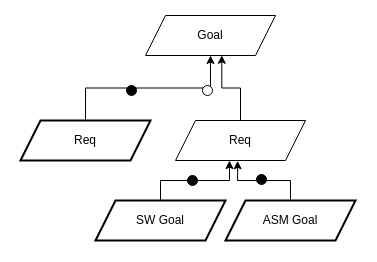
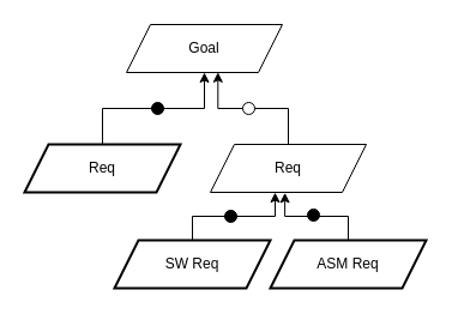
  <mxCell id="0" />
  <mxCell id="1" parent="0" />
- <mxCell id="2" value="Goal" style="shape=parallelogram;perimeter=parallelogramPerimeter;whiteSpace=wrap;html=1;fixedSize=1;strokeWidth=1;" vertex="1" parent="1"><mxGeometry x="145" y="15" width="130" height="40" as="geometry" /></mxCell>
+ <mxCell id="2" value="Goal" style="shape=parallelogram;perimeter=parallelogramPerimeter;whiteSpace=wrap;html=1;fixedSize=1;strokeWidth=1;" vertex="1" parent="1"><mxGeometry x="105" y="20" width="130" height="40" as="geometry" /></mxCell>
  <mxCell id="3" style="edgeStyle=orthogonalEdgeStyle;rounded=0;orthogonalLoop=1;jettySize=auto;html=1;entryX=0.5;entryY=1;entryDx=0;entryDy=0;" edge="1" parent="1" source="4" target="2"><mxGeometry relative="1" as="geometry" /></mxCell>
  <mxCell id="4" value="Req" style="shape=parallelogram;perimeter=parallelogramPerimeter;whiteSpace=wrap;html=1;fixedSize=1;strokeWidth=2;" vertex="1" parent="1"><mxGeometry x="20" y="120" width="130" height="40" as="geometry" /></mxCell>
  <mxCell id="5" value="" style="ellipse;whiteSpace=wrap;html=1;aspect=fixed;strokeColor=#000000;fillColor=#000000;" vertex="1" parent="1"><mxGeometry x="126" y="85" width="10" height="10" as="geometry" /></mxCell>
  <mxCell id="6" value="Req" style="shape=parallelogram;perimeter=parallelogramPerimeter;whiteSpace=wrap;html=1;fixedSize=1;strokeWidth=1;" vertex="1" parent="1"><mxGeometry x="175" y="120" width="130" height="40" as="geometry" /></mxCell>
  <mxCell id="7" style="edgeStyle=orthogonalEdgeStyle;rounded=0;orthogonalLoop=1;jettySize=auto;html=1;entryX=0.587;entryY=0.995;entryDx=0;entryDy=0;entryPerimeter=0;" edge="1" parent="1" source="6" target="2"><mxGeometry relative="1" as="geometry" /></mxCell>
- <mxCell id="8" value="ASM Goal" style="shape=parallelogram;perimeter=parallelogramPerimeter;whiteSpace=wrap;html=1;fixedSize=1;strokeWidth=2;" vertex="1" parent="1"><mxGeometry x="225" y="200" width="130" height="40" as="geometry" /></mxCell>
- <mxCell id="9" value="SW Goal" style="shape=parallelogram;perimeter=parallelogramPerimeter;whiteSpace=wrap;html=1;fixedSize=1;strokeWidth=2;" vertex="1" parent="1"><mxGeometry x="95" y="200" width="130" height="40" as="geometry" /></mxCell>
+ <mxCell id="8" value="ASM Req" style="shape=parallelogram;perimeter=parallelogramPerimeter;whiteSpace=wrap;html=1;fixedSize=1;strokeWidth=2;" vertex="1" parent="1"><mxGeometry x="225" y="200" width="130" height="40" as="geometry" /></mxCell>
+ <mxCell id="9" value="SW Req" style="shape=parallelogram;perimeter=parallelogramPerimeter;whiteSpace=wrap;html=1;fixedSize=1;strokeWidth=2;" vertex="1" parent="1"><mxGeometry x="95" y="200" width="130" height="40" as="geometry" /></mxCell>
  <mxCell id="10" value="" style="ellipse;whiteSpace=wrap;html=1;aspect=fixed;fillColor=#FFFFFF;strokeColor=#000000;" vertex="1" parent="1"><mxGeometry x="202" y="85" width="10" height="10" as="geometry" /></mxCell>
  <mxCell id="11" style="edgeStyle=orthogonalEdgeStyle;rounded=0;orthogonalLoop=1;jettySize=auto;html=1;entryX=0.415;entryY=1.002;entryDx=0;entryDy=0;entryPerimeter=0;" edge="1" parent="1" source="9" target="6"><mxGeometry relative="1" as="geometry" /></mxCell>
  <mxCell id="12" style="edgeStyle=orthogonalEdgeStyle;rounded=0;orthogonalLoop=1;jettySize=auto;html=1;entryX=0.478;entryY=1.008;entryDx=0;entryDy=0;entryPerimeter=0;" edge="1" parent="1" source="8" target="6"><mxGeometry relative="1" as="geometry" /></mxCell>
  <mxCell id="13" value="" style="ellipse;whiteSpace=wrap;html=1;aspect=fixed;strokeColor=#000000;fillColor=#000000;" vertex="1" parent="1"><mxGeometry x="187" y="175" width="10" height="10" as="geometry" /></mxCell>
  <mxCell id="14" value="" style="ellipse;whiteSpace=wrap;html=1;aspect=fixed;strokeColor=#000000;fillColor=#000000;" vertex="1" parent="1"><mxGeometry x="256" y="174" width="10" height="10" as="geometry" /></mxCell>
